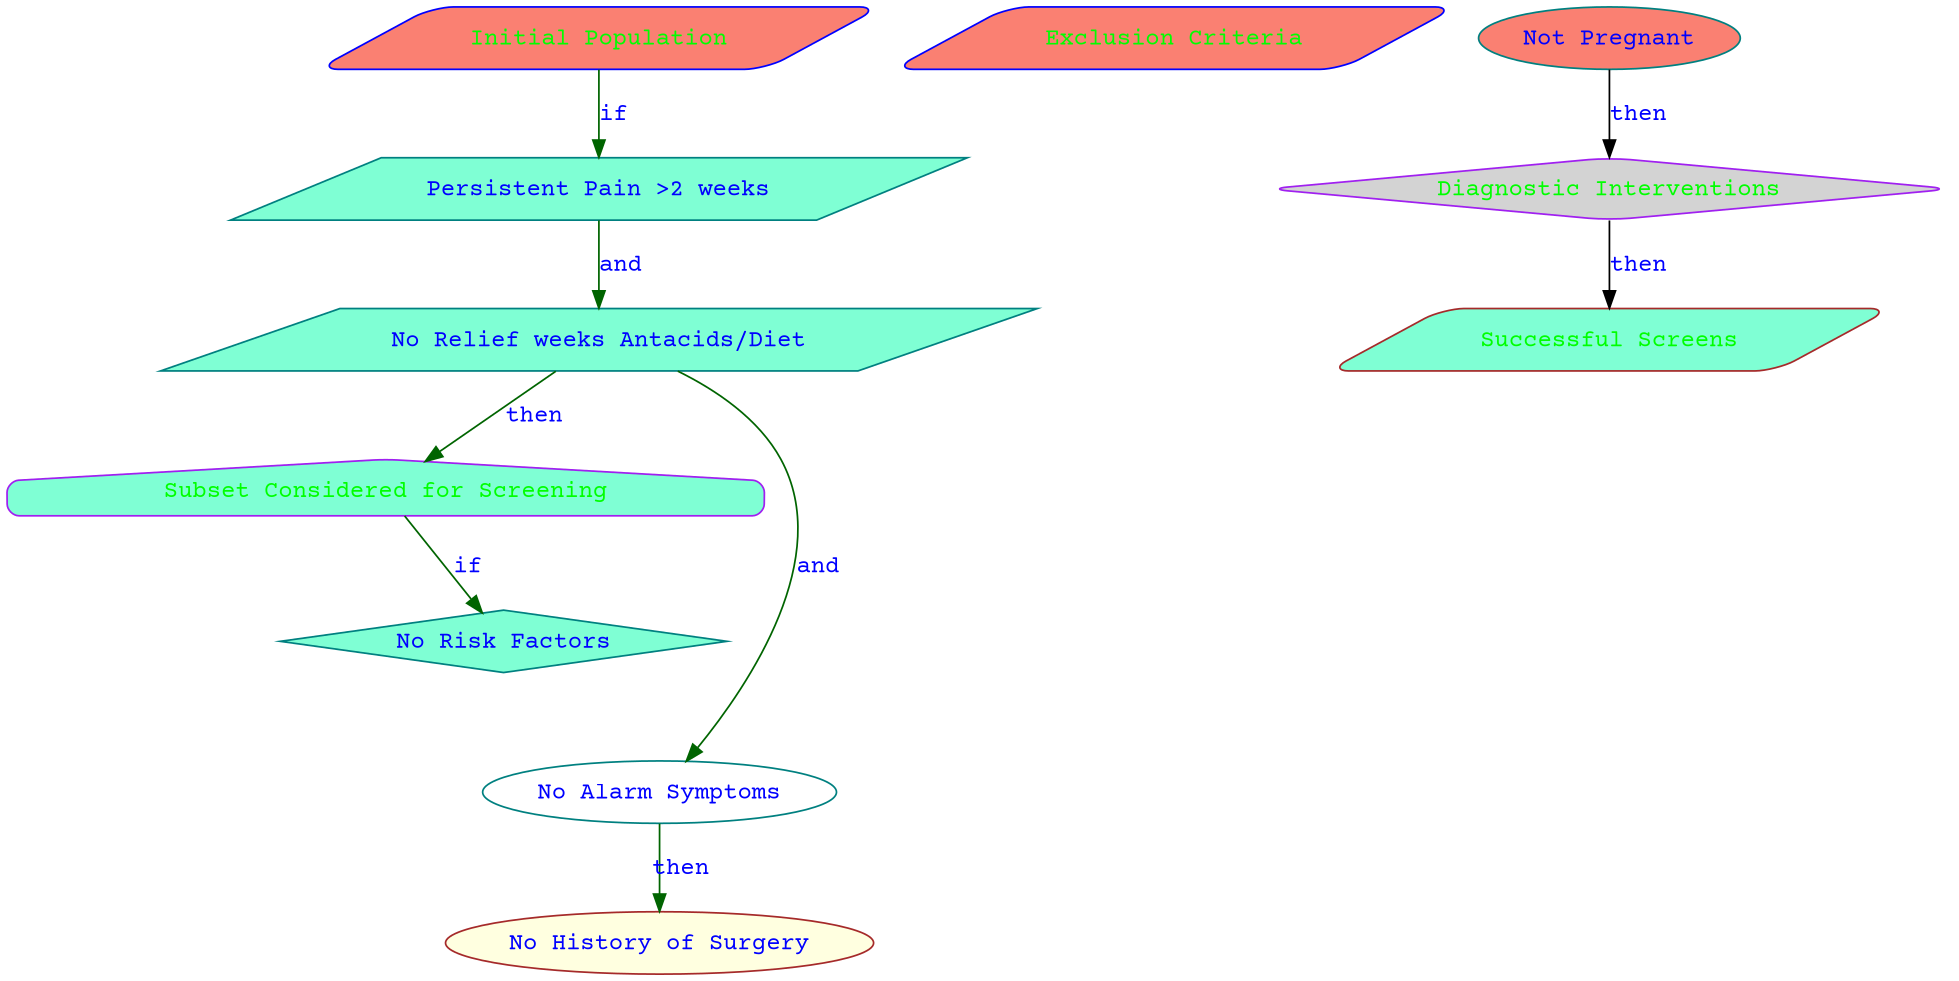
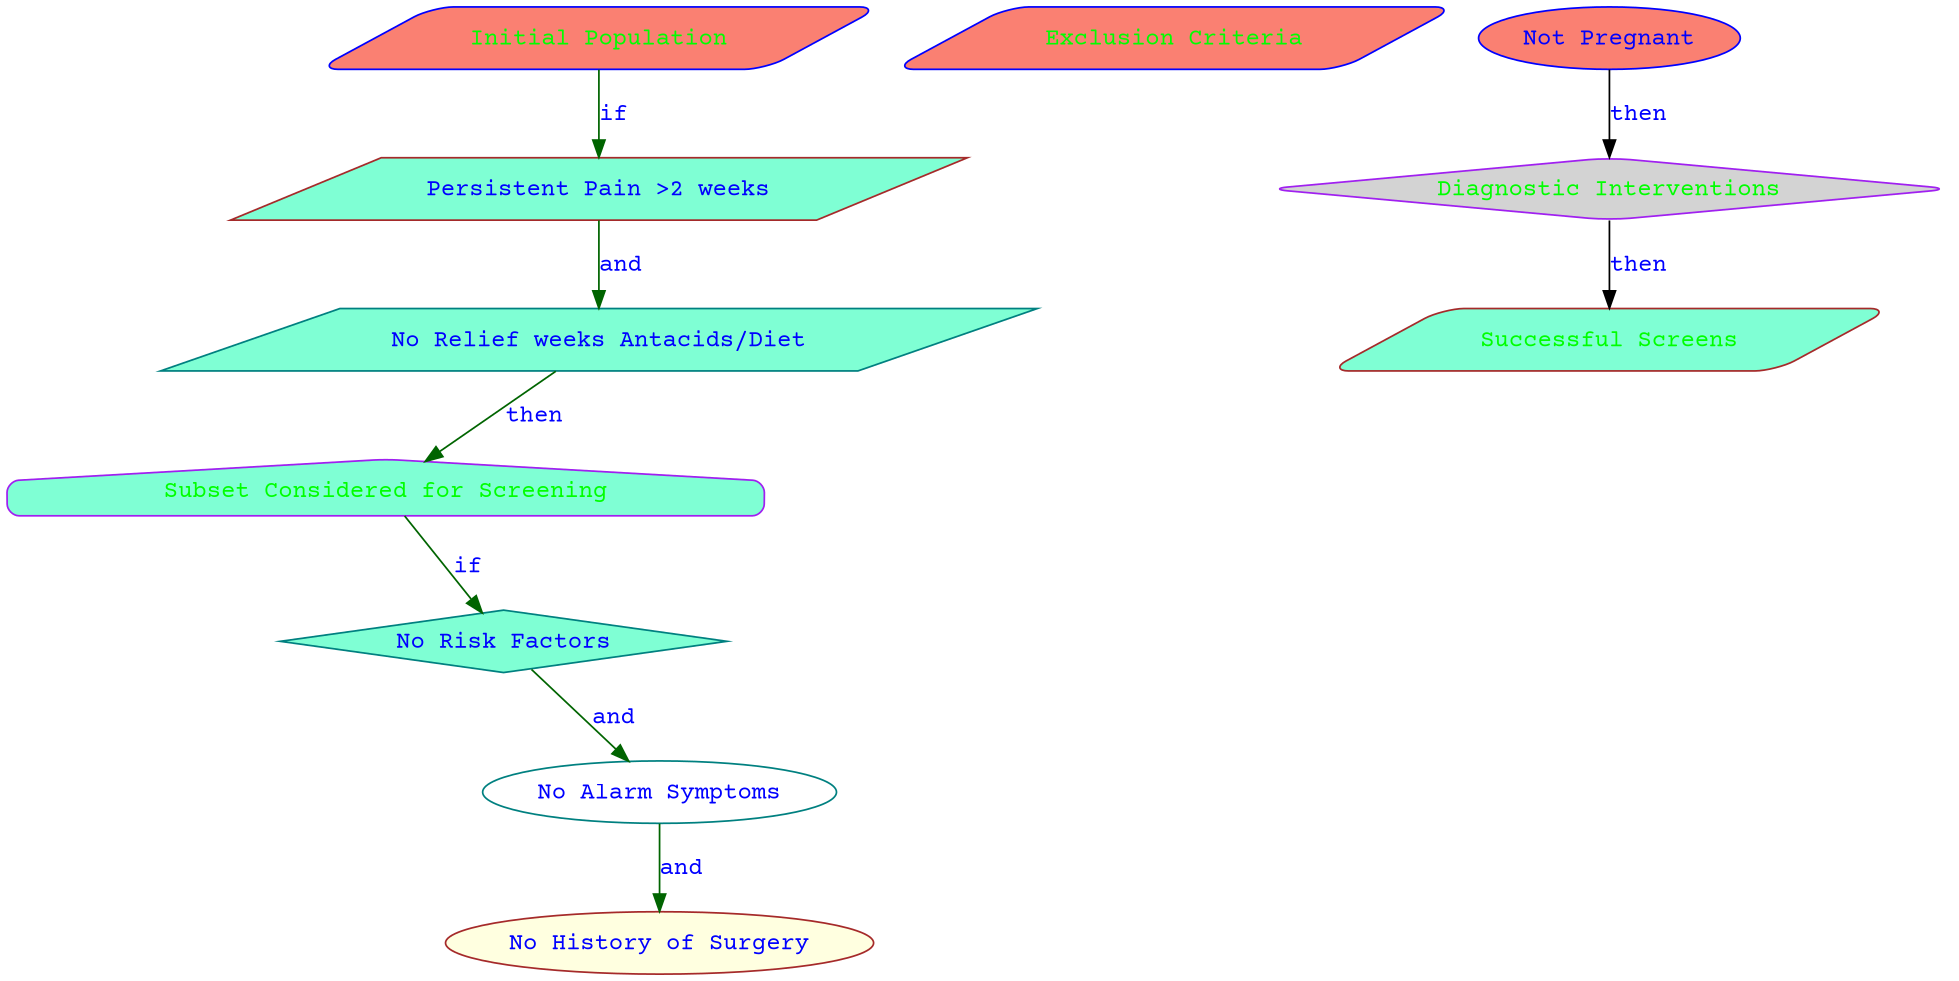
  digraph {
    fontname="Courier Prime"
    rankdir=TB
    node [color=teal fillcolor=aquamarine fontcolor=blue fontname="Courier Prime" shape=parallelogram style=filled]
    edge [color=darkgreen fontcolor=blue fontname="Courier Prime"]
    n1 [color=blue fillcolor=salmon fontcolor=green label="Initial Population" style="rounded,filled"]
-   n2 [label="Persistent Pain >2 weeks"]
+   n2 [color=brown label="Persistent Pain >2 weeks"]
    n3 [label="No Relief weeks Antacids/Diet"]
    n4 [color=purple fontcolor=green label="Subset Considered for Screening" shape=house style="rounded,filled"]
    n5 [label="No Risk Factors" shape=diamond]
    n6 [fillcolor=white label="No Alarm Symptoms" shape=ellipse]
    n7 [color=blue fillcolor=salmon fontcolor=green label="Exclusion Criteria" style="rounded,filled"]
    n8 [color=purple fillcolor=lightgrey fontcolor=green label="Diagnostic Interventions" shape=diamond style="rounded,filled"]
    n9 [color=brown fontcolor=green label="Successful Screens" style="rounded,filled"]
    n10 [color=brown fillcolor=lightyellow label="No History of Surgery" shape=ellipse]
-   n11 [fillcolor=salmon label="Not Pregnant" shape=ellipse]
+   n11 [color=blue fillcolor=salmon label="Not Pregnant" shape=ellipse]
    n1 -> n2 [label=if]
    n2 -> n3 [label=and]
    n3 -> n4 [label=then]
    n4 -> n5 [label=if]
-   n3 -> n6 [label=and]
-   n6 -> n10 [label=then]
+   n5 -> n6 [label=and]
+   n6 -> n10 [label=and]
    n8 -> n9 [color=black label=then]
    n11 -> n8 [color=black label=then]
  }
